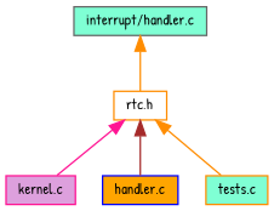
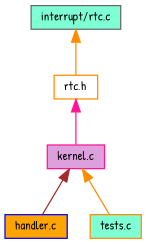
  digraph {
    fontname="Patrick Hand"
    node [color=darkorange fillcolor=aquamarine fontname="Patrick Hand" fontsize=10 shape=record style=filled]
    edge [color=darkorange dir=back fontname="Patrick Hand" fontsize=10 labelfontname=Helvetica labelfontsize=10 style=solid]
    n1 [fillcolor=white fontcolor=black height=0.2 label="rtc.h" width=0.4]
    n2 [color=deeppink fillcolor=plum height=0.2 label="kernel.c" width=0.4]
    n3 [color=blue fillcolor=orange height=0.2 label="handler.c" width=0.4]
    n4 [height=0.2 label="tests.c" width=0.4]
-   n5 [color=gray40 height=0.2 label="interrupt/handler.c" width=0.4]
+   n5 [color=gray40 height=0.2 label="interrupt/rtc.c" width=0.4]
    n1 -> n2 [color=deeppink]
-   n1 -> n3 [color=brown]
-   n1 -> n4
+   n2 -> n3 [color=brown]
+   n2 -> n4
    n5 -> n1
  }
